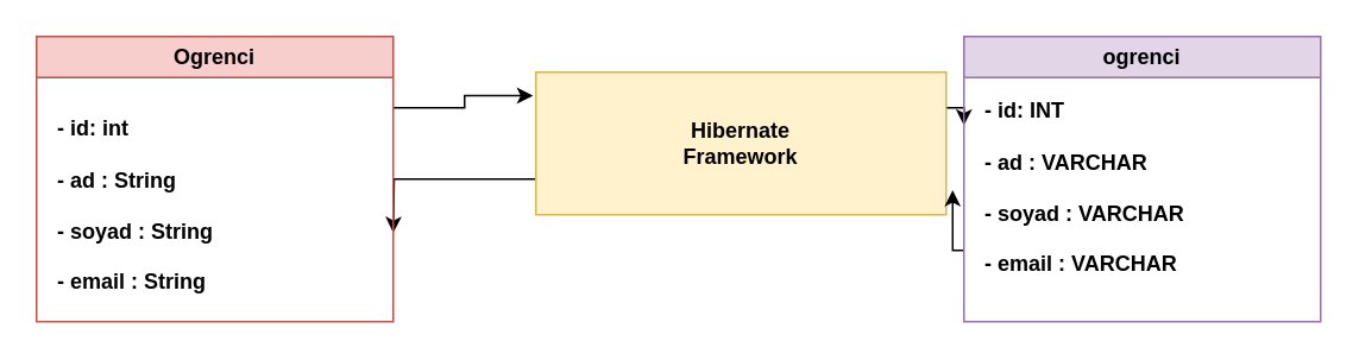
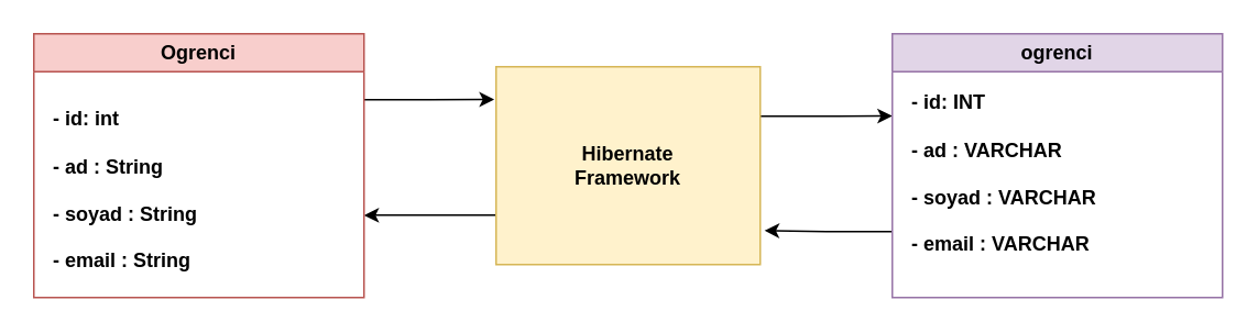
  <mxCell id="0" />
  <mxCell id="1" parent="0" />
  <mxCell id="2" style="edgeStyle=orthogonalEdgeStyle;rounded=0;orthogonalLoop=1;jettySize=auto;html=1;exitX=0;exitY=0.75;exitDx=0;exitDy=0;" edge="1" parent="1" source="4"><mxGeometry relative="1" as="geometry"><mxPoint x="220" y="130.095" as="targetPoint" /></mxGeometry></mxCell>
  <mxCell id="3" style="edgeStyle=orthogonalEdgeStyle;rounded=0;orthogonalLoop=1;jettySize=auto;html=1;exitX=1;exitY=0.25;exitDx=0;exitDy=0;" edge="1" parent="1" source="4"><mxGeometry relative="1" as="geometry"><mxPoint x="540" y="69.857" as="targetPoint" /></mxGeometry></mxCell>
- <mxCell id="4" value="&lt;b&gt;Hibernate&lt;br&gt;Framework&lt;/b&gt;" style="rounded=0;whiteSpace=wrap;html=1;fillColor=#fff2cc;strokeColor=#d6b656;" vertex="1" parent="1"><mxGeometry x="300" y="40" width="230" height="80" as="geometry" /></mxCell>
+ <mxCell id="4" value="&lt;b&gt;Hibernate&lt;br&gt;Framework&lt;/b&gt;" style="rounded=0;whiteSpace=wrap;html=1;fillColor=#fff2cc;strokeColor=#d6b656;" vertex="1" parent="1"><mxGeometry x="300" y="40" width="160" height="120" as="geometry" /></mxCell>
  <mxCell id="5" style="edgeStyle=orthogonalEdgeStyle;rounded=0;orthogonalLoop=1;jettySize=auto;html=1;exitX=1;exitY=0.25;exitDx=0;exitDy=0;entryX=-0.007;entryY=0.165;entryDx=0;entryDy=0;entryPerimeter=0;" edge="1" parent="1" source="6" target="4"><mxGeometry relative="1" as="geometry" /></mxCell>
  <mxCell id="6" value="Ogrenci" style="swimlane;whiteSpace=wrap;html=1;fillColor=#f8cecc;strokeColor=#b85450;" vertex="1" parent="1"><mxGeometry x="20" y="20" width="200" height="160" as="geometry" /></mxCell>
  <mxCell id="7" value="&lt;b&gt;- id: int&lt;br&gt;&lt;br&gt;- ad : String&lt;br&gt;&lt;br&gt;- soyad : String&lt;br&gt;&lt;br&gt;- email : String&lt;/b&gt;" style="text;html=1;align=left;verticalAlign=middle;resizable=0;points=[];autosize=1;strokeColor=none;fillColor=none;" vertex="1" parent="6"><mxGeometry x="10" y="40" width="110" height="110" as="geometry" /></mxCell>
  <mxCell id="8" style="edgeStyle=orthogonalEdgeStyle;rounded=0;orthogonalLoop=1;jettySize=auto;html=1;exitX=0;exitY=0.75;exitDx=0;exitDy=0;entryX=1.016;entryY=0.828;entryDx=0;entryDy=0;entryPerimeter=0;" edge="1" parent="1" source="9" target="4"><mxGeometry relative="1" as="geometry" /></mxCell>
  <mxCell id="9" value="ogrenci" style="swimlane;whiteSpace=wrap;html=1;fillColor=#e1d5e7;strokeColor=#9673a6;" vertex="1" parent="1"><mxGeometry x="540" y="20" width="200" height="160" as="geometry" /></mxCell>
  <mxCell id="10" value="&lt;b&gt;- id: INT&lt;br&gt;&lt;br&gt;- ad : VARCHAR&lt;br&gt;&lt;br&gt;- soyad : VARCHAR&lt;br&gt;&lt;br&gt;- email : VARCHAR&lt;/b&gt;" style="text;html=1;align=left;verticalAlign=middle;resizable=0;points=[];autosize=1;strokeColor=none;fillColor=none;" vertex="1" parent="9"><mxGeometry x="10" y="30" width="140" height="110" as="geometry" /></mxCell>
